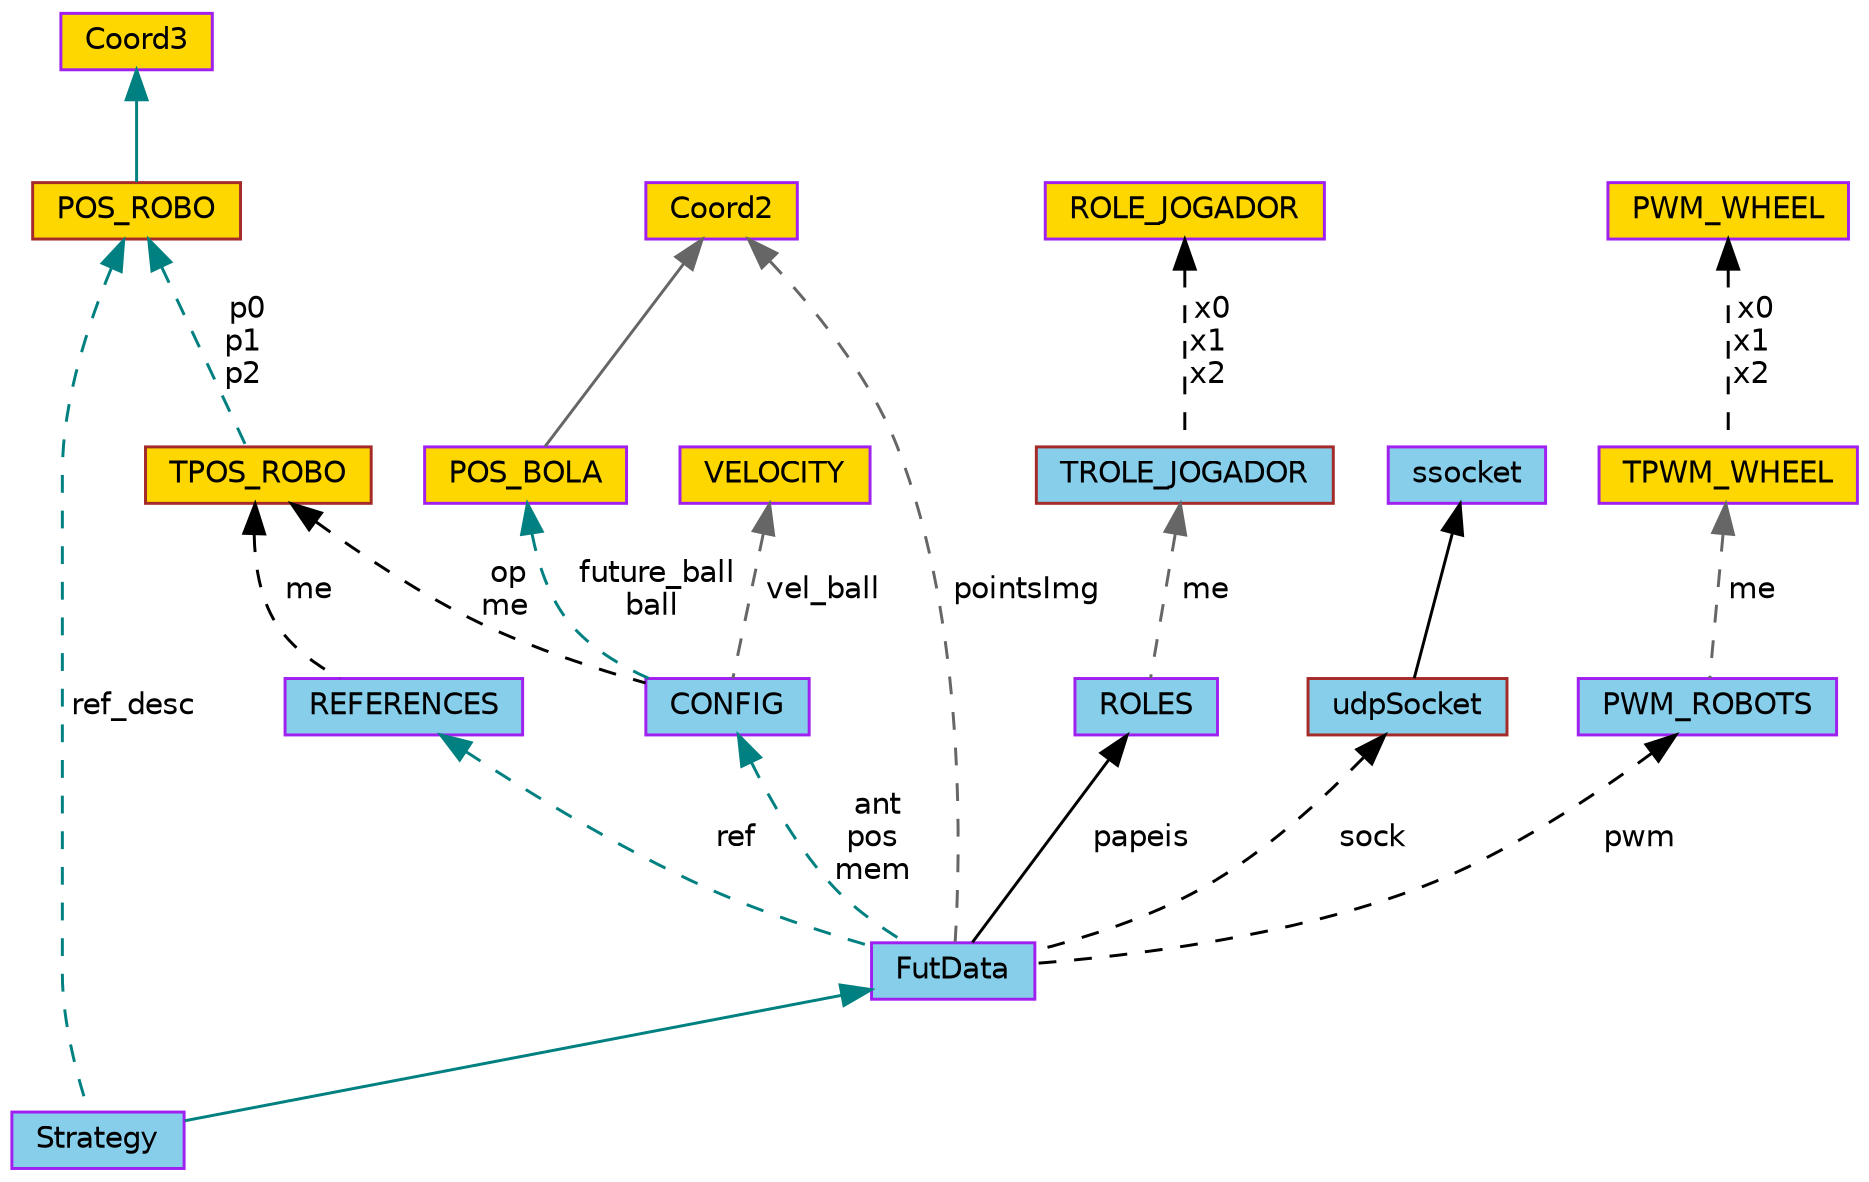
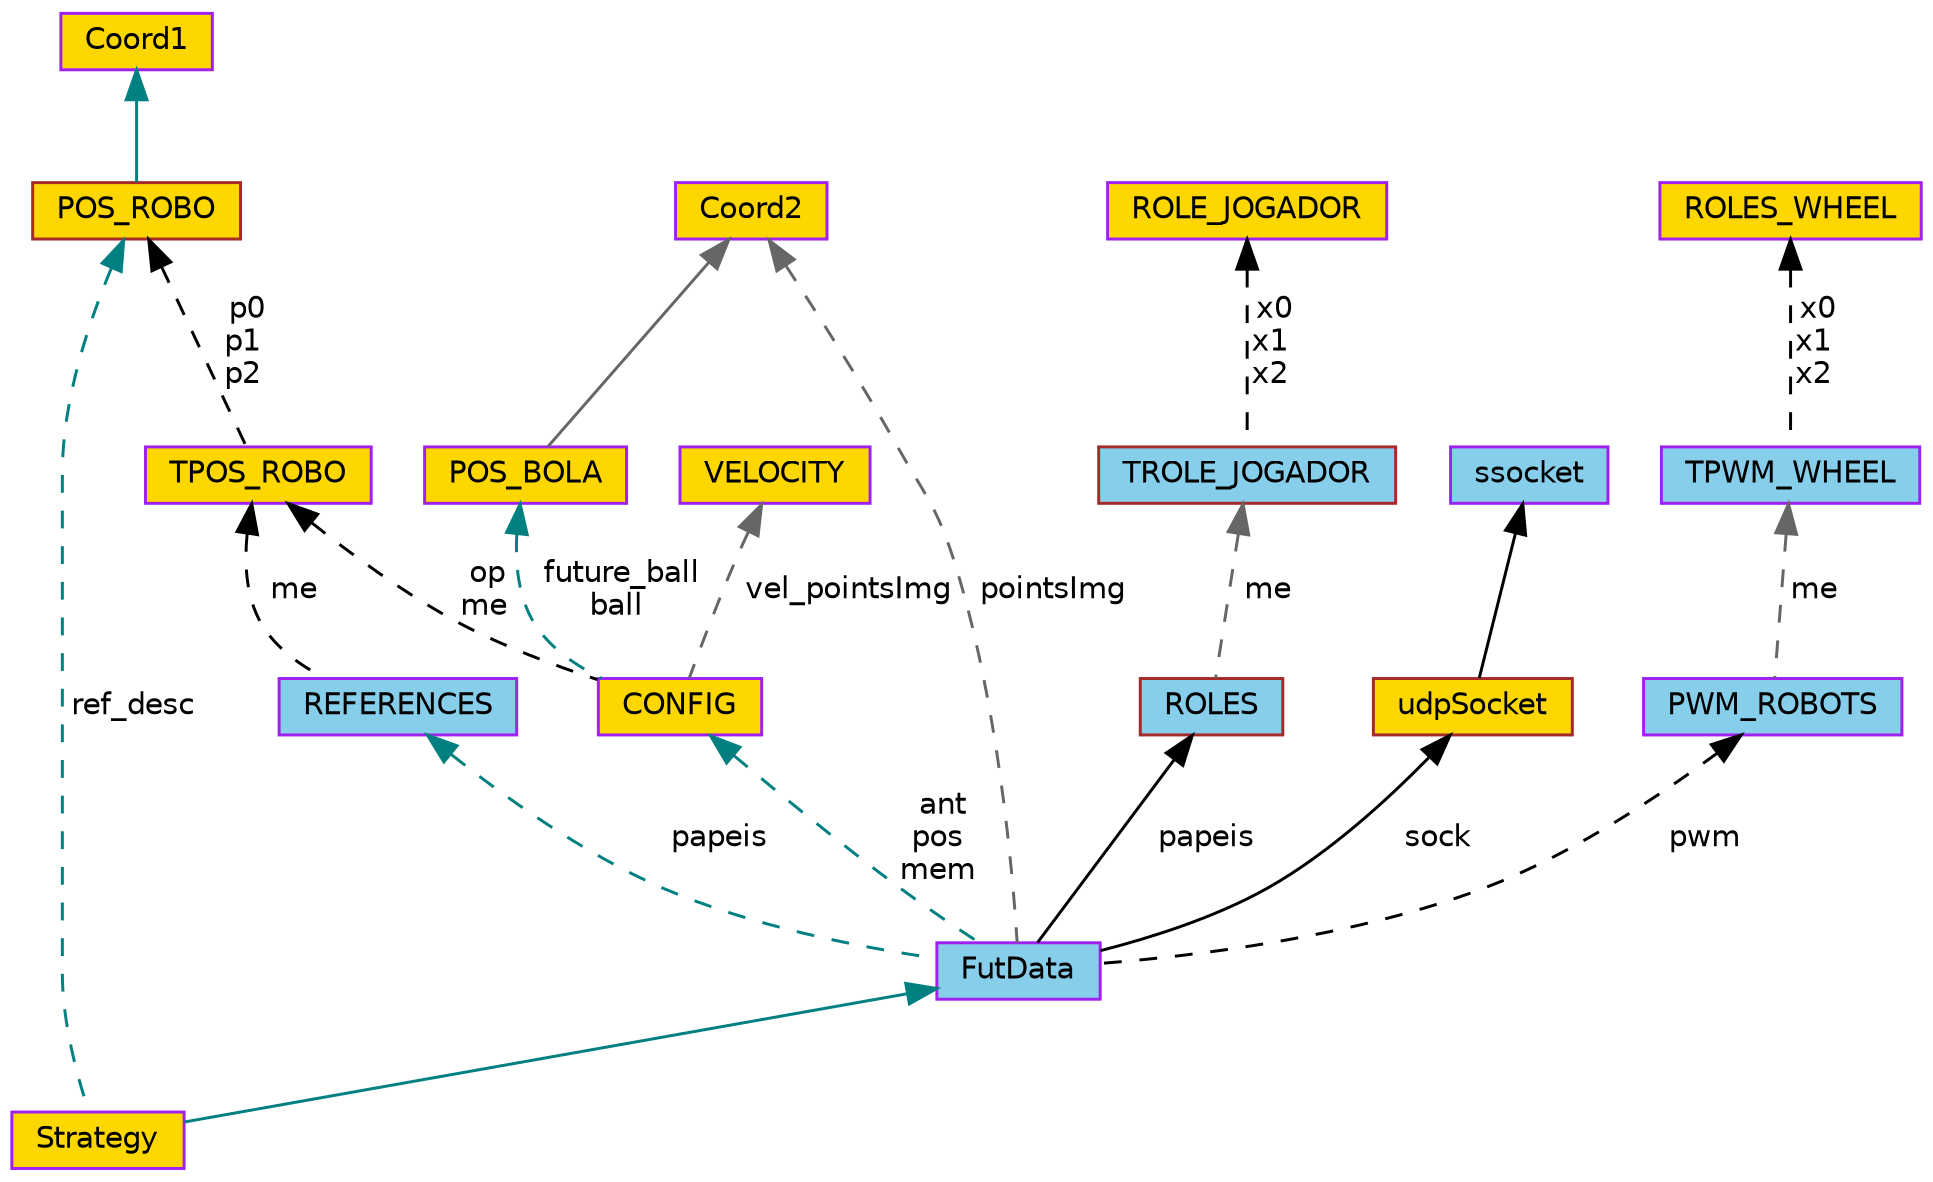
  digraph {
    node [color=purple fillcolor=gold fontname=Helvetica fontsize=10 shape=record style=filled]
    edge [color=black dir=back fontname=Helvetica fontsize=10 labelfontname=Helvetica labelfontsize=10 style=dashed]
-   n1 [fillcolor=skyblue fontcolor=black height=0.2 label=Strategy width=0.4]
+   n1 [fontcolor=black height=0.2 label=Strategy width=0.4]
    n2 [fillcolor=skyblue height=0.2 label=FutData width=0.4]
    n3 [fillcolor=skyblue height=0.2 label=PWM_ROBOTS width=0.4]
-   n4 [height=0.2 label=TPWM_WHEEL width=0.4]
-   n5 [height=0.2 label=PWM_WHEEL width=0.4]
-   n6 [fillcolor=skyblue height=0.2 label=CONFIG width=0.4]
-   n7 [color=brown height=0.2 label=TPOS_ROBO width=0.4]
+   n4 [fillcolor=skyblue height=0.2 label=TPWM_WHEEL width=0.4]
+   n5 [height=0.2 label=ROLES_WHEEL width=0.4]
+   n6 [height=0.2 label=CONFIG width=0.4]
+   n7 [height=0.2 label=TPOS_ROBO width=0.4]
    n8 [fillcolor=skyblue height=0.2 label=REFERENCES width=0.4]
    n9 [color=brown height=0.2 label=POS_ROBO width=0.4]
-   n10 [height=0.2 label=Coord3 width=0.4]
+   n10 [height=0.2 label=Coord1 width=0.4]
    n11 [height=0.2 label=VELOCITY width=0.4]
    n12 [height=0.2 label=POS_BOLA width=0.4]
    n13 [height=0.2 label=Coord2 width=0.4]
-   n14 [fillcolor=skyblue height=0.2 label=ROLES width=0.4]
+   n14 [color=brown fillcolor=skyblue height=0.2 label=ROLES width=0.4]
    n15 [color=brown fillcolor=skyblue height=0.2 label=TROLE_JOGADOR width=0.4]
    n16 [height=0.2 label=ROLE_JOGADOR width=0.4]
-   n17 [color=brown fillcolor=skyblue height=0.2 label=udpSocket width=0.4]
+   n17 [color=brown height=0.2 label=udpSocket width=0.4]
    n18 [fillcolor=skyblue height=0.2 label=ssocket width=0.4]
    n2 -> n1 [color=teal style=solid]
    n3 -> n2 [label=" pwm"]
    n4 -> n3 [color=gray40 label=" me"]
    n5 -> n4 [label=" x0\nx1\nx2"]
    n6 -> n2 [color=teal label=" ant\npos\nmem"]
    n7 -> n6 [label=" op\nme"]
    n7 -> n8 [label=" me"]
-   n8 -> n2 [color=teal label=" ref"]
+   n8 -> n2 [color=teal label=" papeis"]
    n9 -> n1 [color=teal label=" ref_desc"]
-   n9 -> n7 [color=teal label=" p0\np1\np2"]
+   n9 -> n7 [label=" p0\np1\np2"]
    n10 -> n9 [color=teal style=solid]
-   n11 -> n6 [color=gray40 label=" vel_ball"]
+   n11 -> n6 [color=gray40 label=" vel_pointsImg"]
    n12 -> n6 [color=teal label=" future_ball\nball"]
    n13 -> n2 [color=gray40 label=" pointsImg"]
    n13 -> n12 [color=gray40 style=solid]
    n14 -> n2 [label=" papeis" style=solid]
    n15 -> n14 [color=gray40 label=" me"]
    n16 -> n15 [label=" x0\nx1\nx2"]
-   n17 -> n2 [label=" sock"]
+   n17 -> n2 [label=" sock" style=solid]
    n18 -> n17 [style=solid]
  }
